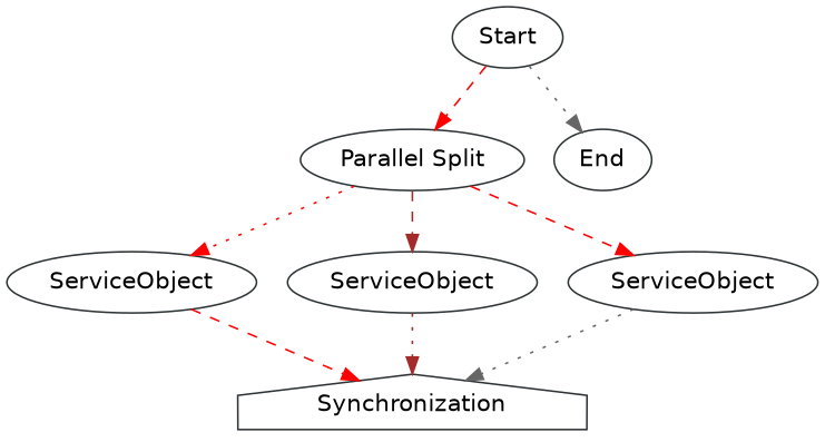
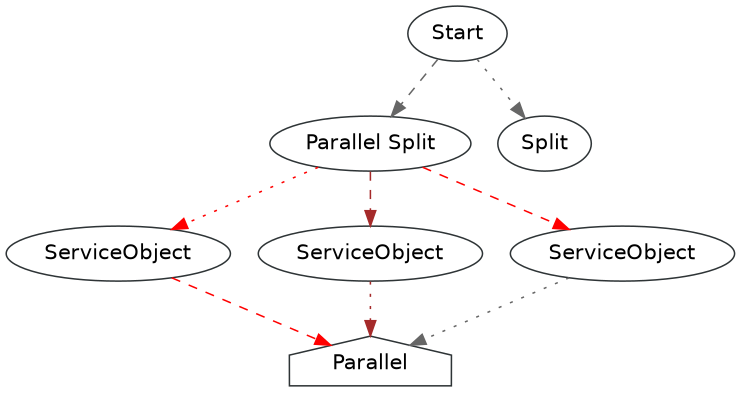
  digraph {
    fontname="DejaVu Sans"
    node [color="#2e3436" fontname="DejaVu Sans" shape=ellipse]
    edge [color=red fontname="DejaVu Sans" style=dashed]
    n1 [label=Start]
    n2 [label="Parallel Split"]
-   n3 [label=End]
+   n3 [label=Split]
    n4 [label=ServiceObject]
    n5 [label=ServiceObject]
    n6 [label=ServiceObject]
-   n7 [label=Synchronization shape=house]
-   n1 -> n2
+   n7 [label=Parallel shape=house]
+   n1 -> n2 [color=gray40]
    n1 -> n3 [color=gray40 style=dotted]
    n2 -> n4 [style=dotted]
    n2 -> n5 [color=brown]
    n2 -> n6
    n4 -> n7
    n5 -> n7 [color=brown style=dotted]
    n6 -> n7 [color=gray40 style=dotted]
  }
